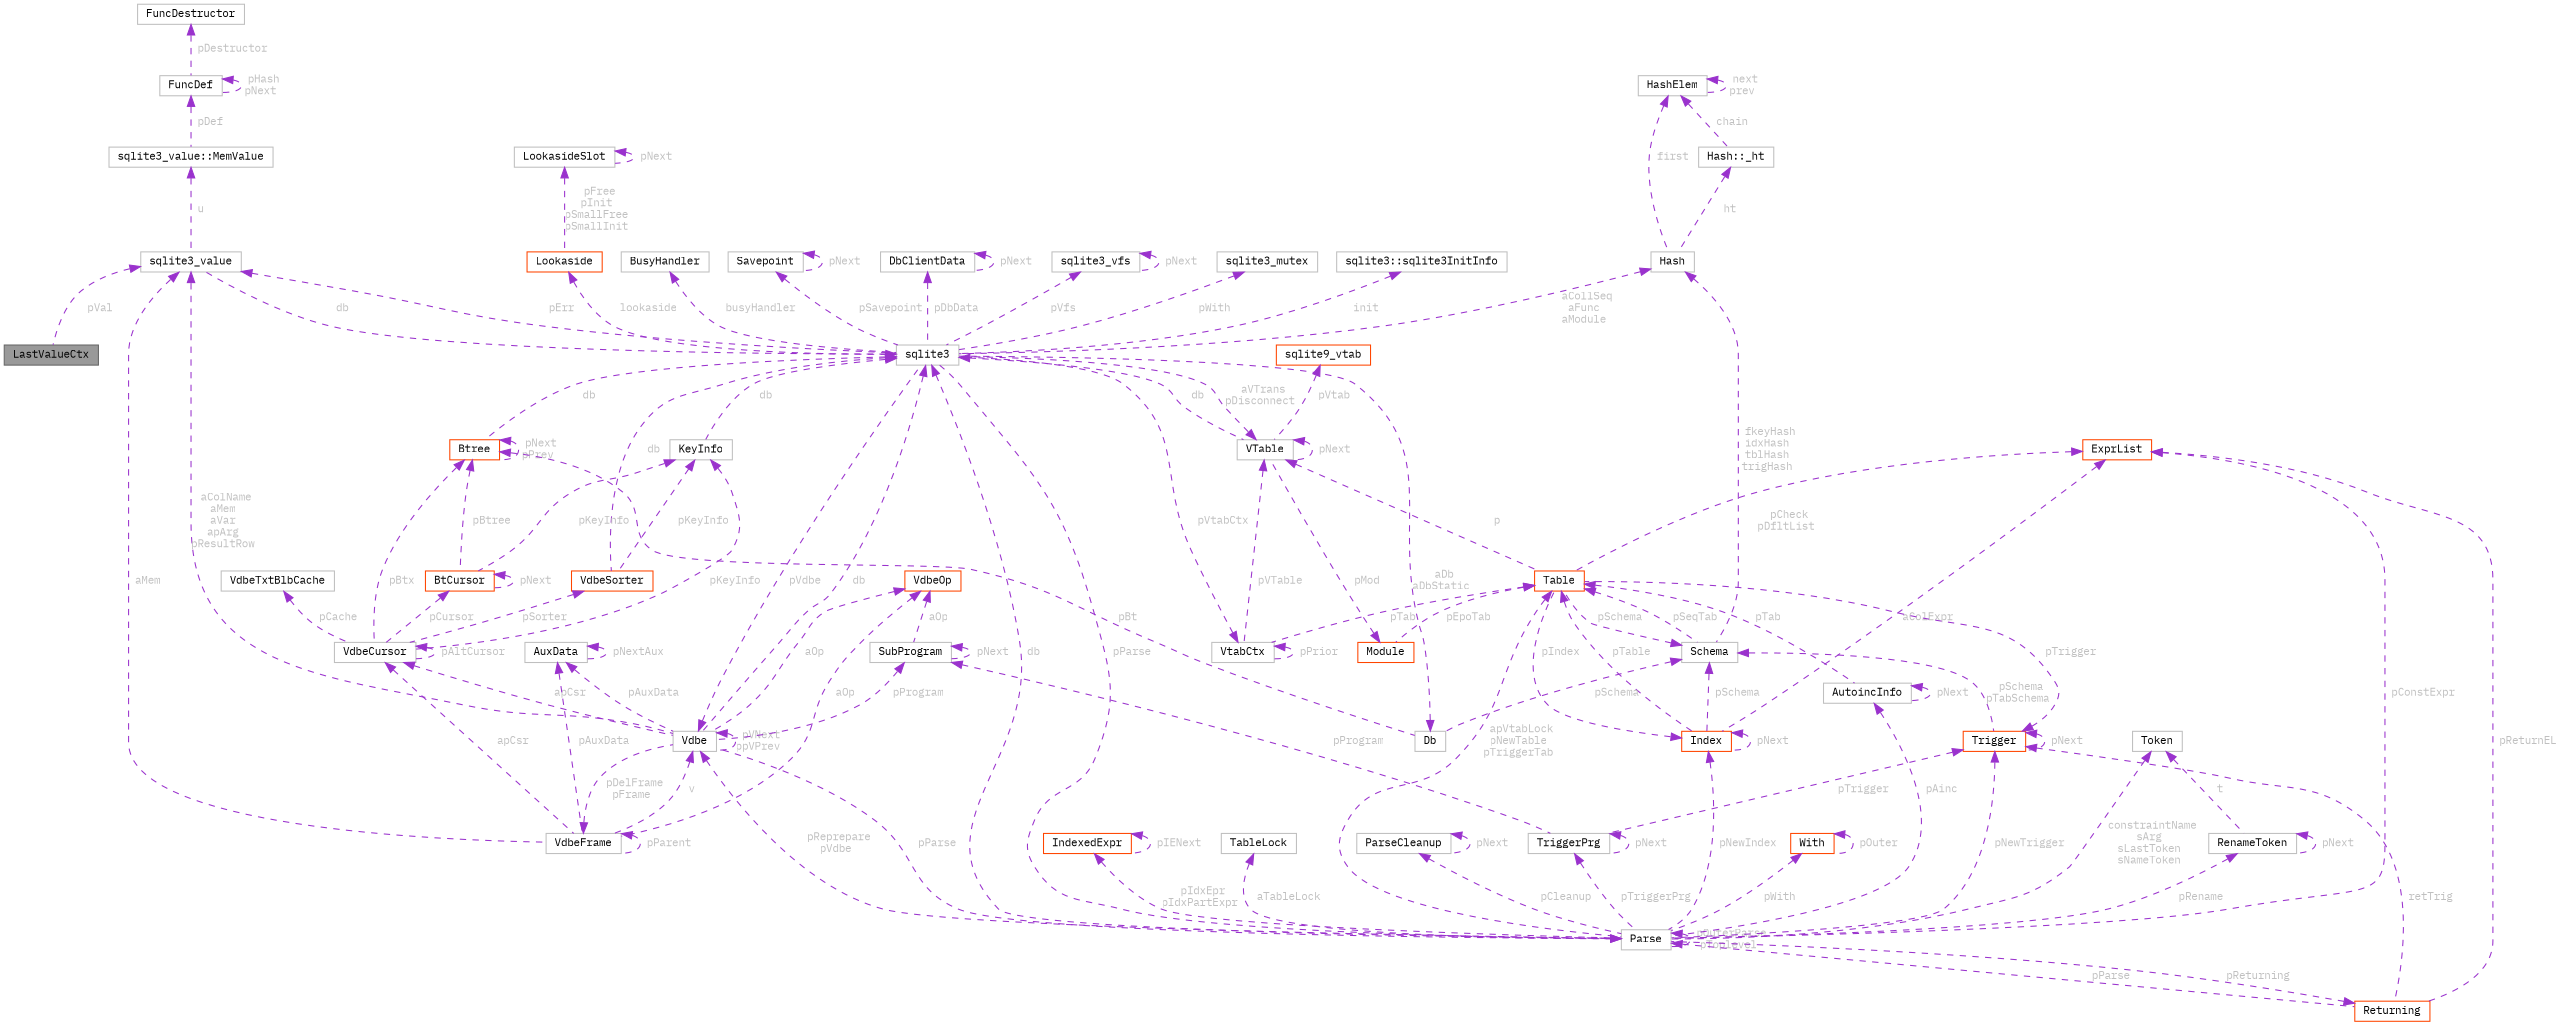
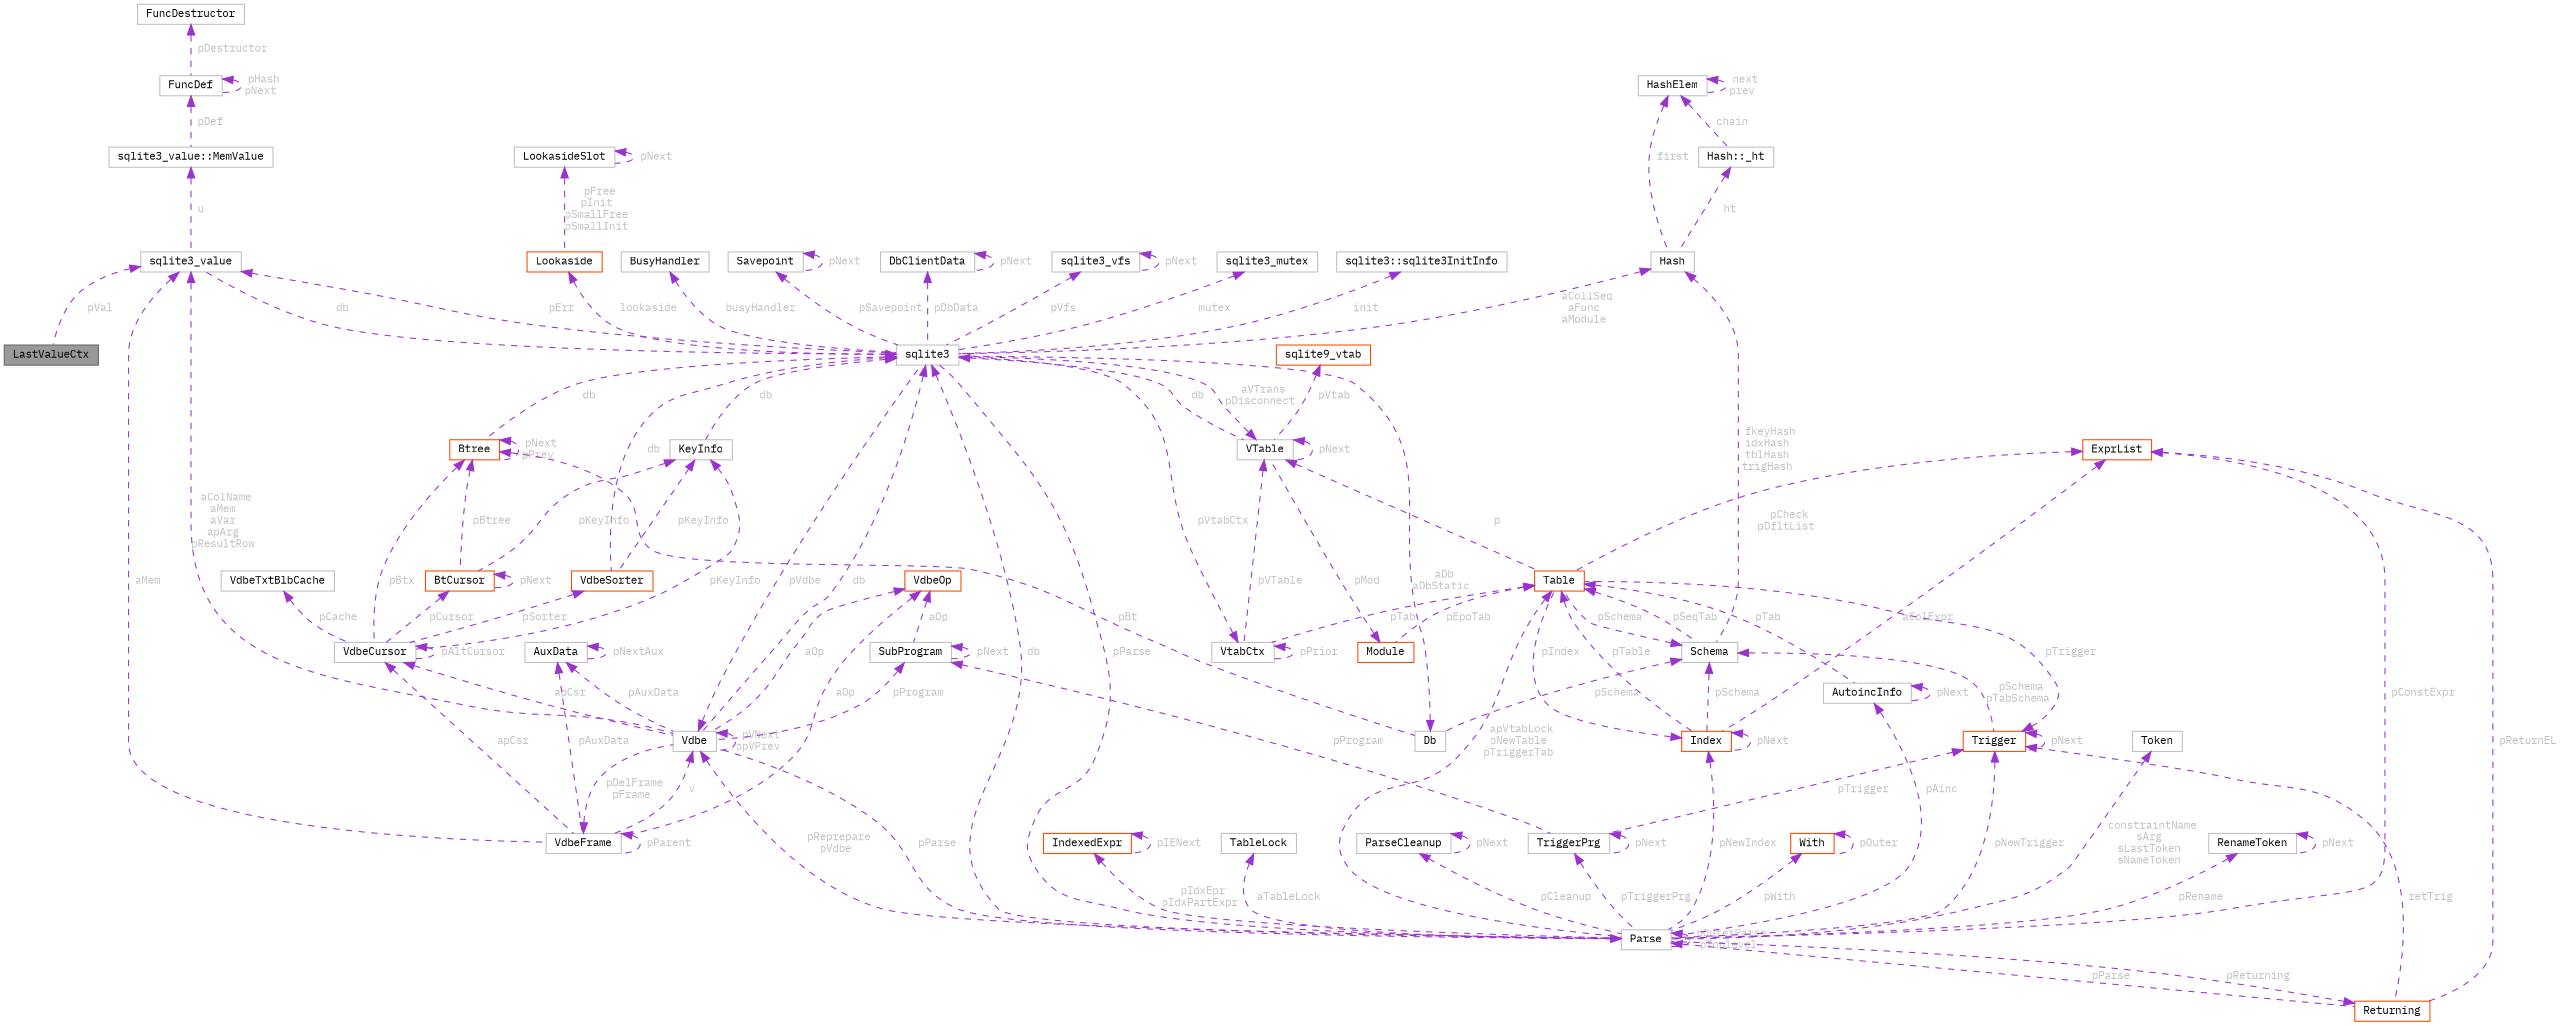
  digraph {
    fontname="IBM Plex Mono"
    node [color=grey75 fillcolor=white fontname="IBM Plex Mono" fontsize=10 shape=box style=filled]
    edge [color=darkorchid3 dir=back fontcolor=grey fontname="IBM Plex Mono" fontsize=10 labelfontname=Helvetica labelfontsize=10 style=dashed]
    n1 [color=gray40 fillcolor=grey60 fontcolor=black height=0.2 label=LastValueCtx width=0.4]
    n2 [height=0.2 label=sqlite3_value width=0.4]
    n3 [height=0.2 label=sqlite3 width=0.4]
    n4 [height=0.2 label=Vdbe width=0.4]
    n5 [height=0.2 label=VdbeFrame width=0.4]
    n6 [height=0.2 label=Parse width=0.4]
    n7 [height=0.2 label=VTable width=0.4]
    n8 [color=orangered height=0.2 label=Btree width=0.4]
    n9 [height=0.2 label=KeyInfo width=0.4]
    n10 [color=orangered height=0.2 label=VdbeSorter width=0.4]
    n11 [height=0.2 label="sqlite3_value::MemValue" width=0.4]
    n12 [height=0.2 label=FuncDef width=0.4]
    n13 [height=0.2 label=FuncDestructor width=0.4]
    n14 [color=orangered height=0.2 label=Returning width=0.4]
    n15 [color=orangered height=0.2 label=Table width=0.4]
    n16 [height=0.2 label=VtabCtx width=0.4]
    n17 [height=0.2 label=Db width=0.4]
    n18 [height=0.2 label=VdbeCursor width=0.4]
    n19 [color=orangered height=0.2 label=BtCursor width=0.4]
    n20 [height=0.2 label=sqlite3_vfs width=0.4]
    n21 [color=orangered height=0.2 label=ExprList width=0.4]
    n22 [color=orangered height=0.2 label=Index width=0.4]
    n23 [height=0.2 label=AutoincInfo width=0.4]
    n24 [height=0.2 label=Schema width=0.4]
    n25 [color=orangered height=0.2 label=Module width=0.4]
    n26 [color=orangered height=0.2 label=IndexedExpr width=0.4]
    n27 [height=0.2 label=TableLock width=0.4]
    n28 [color=orangered height=0.2 label=Trigger width=0.4]
    n29 [height=0.2 label=TriggerPrg width=0.4]
    n30 [height=0.2 label=Hash width=0.4]
    n31 [height=0.2 label=HashElem width=0.4]
    n32 [height=0.2 label="Hash::_ht" width=0.4]
    n33 [color=orangered height=0.2 label=sqlite9_vtab width=0.4]
    n34 [height=0.2 label=SubProgram width=0.4]
    n35 [color=orangered height=0.2 label=VdbeOp width=0.4]
    n36 [height=0.2 label=ParseCleanup width=0.4]
    n37 [height=0.2 label=Token width=0.4]
    n38 [height=0.2 label=RenameToken width=0.4]
    n39 [color=orangered height=0.2 label=With width=0.4]
    n40 [height=0.2 label=VdbeTxtBlbCache width=0.4]
    n41 [height=0.2 label=AuxData width=0.4]
    n42 [height=0.2 label=sqlite3_mutex width=0.4]
    n43 [height=0.2 label="sqlite3::sqlite3InitInfo" width=0.4]
    n44 [color=orangered height=0.2 label=Lookaside width=0.4]
    n45 [height=0.2 label=LookasideSlot width=0.4]
    n46 [height=0.2 label=BusyHandler width=0.4]
    n47 [height=0.2 label=Savepoint width=0.4]
    n48 [height=0.2 label=DbClientData width=0.4]
    n2 -> n1 [label=" pVal"]
    n2 -> n3 [label=" pErr"]
    n2 -> n4 [label=" aColName\naMem\naVar\napArg\npResultRow"]
    n2 -> n5 [label=" aMem"]
    n3 -> n2 [label=" db"]
    n3 -> n4 [label=" db"]
    n3 -> n6 [label=" db"]
    n3 -> n7 [label=" db"]
    n3 -> n8 [label=" db"]
    n3 -> n9 [label=" db"]
    n3 -> n10 [label=" db"]
    n4 -> n3 [label=" pVdbe"]
    n4 -> n4 [label=" pVNext\nppVPrev"]
    n4 -> n5 [label=" v"]
    n4 -> n6 [label=" pReprepare\npVdbe"]
    n5 -> n4 [label=" pDelFrame\npFrame"]
    n5 -> n5 [label=" pParent"]
    n6 -> n3 [label=" pParse"]
    n6 -> n4 [label=" pParse"]
    n6 -> n6 [label=" pOuterParse\npToplevel"]
    n6 -> n14 [label=" pParse"]
    n7 -> n3 [label=" aVTrans\npDisconnect"]
    n7 -> n7 [label=" pNext"]
    n7 -> n15 [label=" p"]
    n7 -> n16 [label=" pVTable"]
    n8 -> n8 [label=" pNext\npPrev"]
    n8 -> n17 [label=" pBt"]
    n8 -> n18 [label=" pBtx"]
    n8 -> n19 [label=" pBtree"]
    n9 -> n10 [label=" pKeyInfo"]
    n9 -> n18 [label=" pKeyInfo"]
    n9 -> n19 [label=" pKeyInfo"]
    n10 -> n18 [label=" pSorter"]
    n11 -> n2 [label=" u"]
    n12 -> n11 [label=" pDef"]
    n12 -> n12 [label=" pHash\npNext"]
    n13 -> n12 [label=" pDestructor"]
    n14 -> n6 [label=" pReturning"]
    n15 -> n6 [label=" apVtabLock\npNewTable\npTriggerTab"]
    n15 -> n16 [label=" pTab"]
    n15 -> n22 [label=" pTable"]
    n15 -> n23 [label=" pTab"]
    n15 -> n24 [label=" pSeqTab"]
    n15 -> n25 [label=" pEpoTab"]
    n16 -> n3 [label=" pVtabCtx"]
    n16 -> n16 [label=" pPrior"]
    n17 -> n3 [label=" aDb\naDbStatic"]
    n18 -> n4 [label=" apCsr"]
    n18 -> n5 [label=" apCsr"]
    n18 -> n18 [label=" pAltCursor"]
    n19 -> n18 [label=" pCursor"]
    n19 -> n19 [label=" pNext"]
    n20 -> n3 [label=" pVfs"]
    n20 -> n20 [label=" pNext"]
    n21 -> n6 [label=" pConstExpr"]
    n21 -> n14 [label=" pReturnEL"]
    n21 -> n15 [label=" pCheck\npDfltList"]
    n21 -> n22 [label=" aColExpr"]
    n22 -> n6 [label=" pNewIndex"]
    n22 -> n15 [label=" pIndex"]
    n22 -> n22 [label=" pNext"]
    n23 -> n6 [label=" pAinc"]
    n23 -> n23 [label=" pNext"]
    n24 -> n15 [label=" pSchema"]
    n24 -> n17 [label=" pSchema"]
    n24 -> n22 [label=" pSchema"]
    n24 -> n28 [label=" pSchema\npTabSchema"]
    n25 -> n7 [label=" pMod"]
    n26 -> n6 [label=" pIdxEpr\npIdxPartExpr"]
    n26 -> n26 [label=" pIENext"]
    n27 -> n6 [label=" aTableLock"]
    n28 -> n6 [label=" pNewTrigger"]
    n28 -> n14 [label=" retTrig"]
    n28 -> n15 [label=" pTrigger"]
    n28 -> n28 [label=" pNext"]
    n28 -> n29 [label=" pTrigger"]
    n29 -> n6 [label=" pTriggerPrg"]
    n29 -> n29 [label=" pNext"]
    n30 -> n3 [label=" aCollSeq\naFunc\naModule"]
    n30 -> n24 [label=" fkeyHash\nidxHash\ntblHash\ntrigHash"]
    n31 -> n30 [label=" first"]
    n31 -> n31 [label=" next\nprev"]
    n31 -> n32 [label=" chain"]
    n32 -> n30 [label=" ht"]
    n33 -> n7 [label=" pVtab"]
    n34 -> n4 [label=" pProgram"]
    n34 -> n29 [label=" pProgram"]
    n34 -> n34 [label=" pNext"]
    n35 -> n4 [label=" aOp"]
    n35 -> n5 [label=" aOp"]
    n35 -> n34 [label=" aOp"]
    n36 -> n6 [label=" pCleanup"]
    n36 -> n36 [label=" pNext"]
    n37 -> n6 [label=" constraintName\nsArg\nsLastToken\nsNameToken"]
-   n37 -> n38 [label=" t"]
    n38 -> n6 [label=" pRename"]
    n38 -> n38 [label=" pNext"]
    n39 -> n6 [label=" pWith"]
    n39 -> n39 [label=" pOuter"]
    n40 -> n18 [label=" pCache"]
    n41 -> n4 [label=" pAuxData"]
    n41 -> n5 [label=" pAuxData"]
    n41 -> n41 [label=" pNextAux"]
-   n42 -> n3 [label=" pWith"]
+   n42 -> n3 [label=" mutex"]
    n43 -> n3 [label=" init"]
    n44 -> n3 [label=" lookaside"]
    n45 -> n44 [label=" pFree\npInit\npSmallFree\npSmallInit"]
    n45 -> n45 [label=" pNext"]
    n46 -> n3 [label=" busyHandler"]
    n47 -> n3 [label=" pSavepoint"]
    n47 -> n47 [label=" pNext"]
    n48 -> n3 [label=" pDbData"]
    n48 -> n48 [label=" pNext"]
  }
